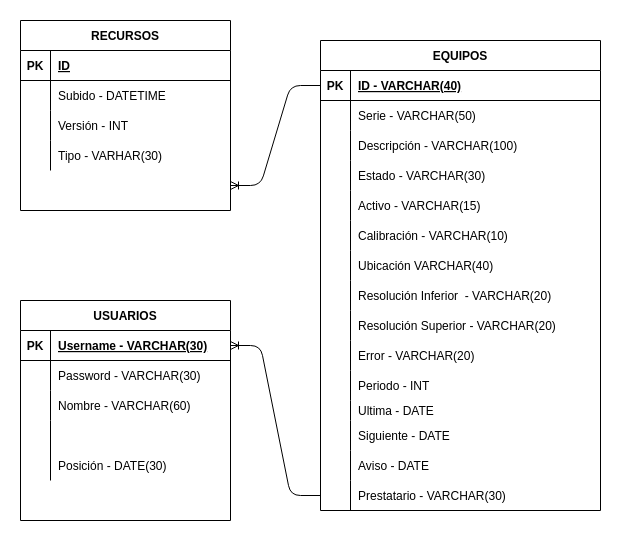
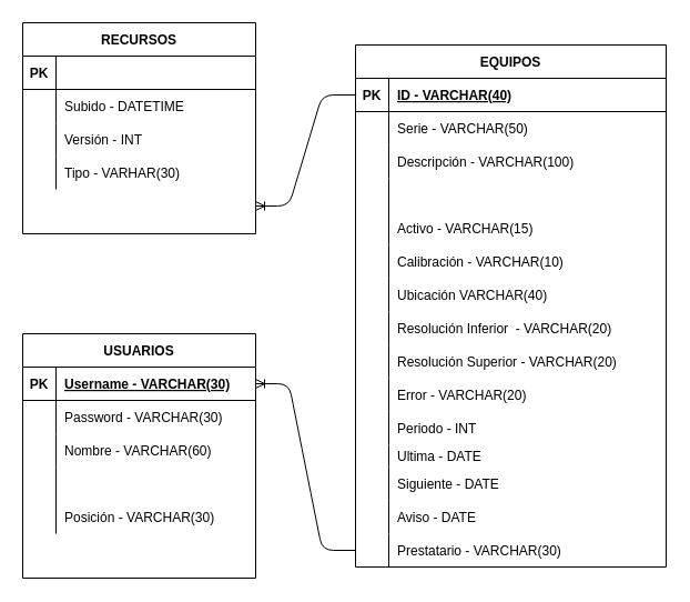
  <mxCell id="0" />
  <mxCell id="1" parent="0" />
  <mxCell id="2" value="EQUIPOS" style="shape=table;startSize=30;container=1;collapsible=1;childLayout=tableLayout;fixedRows=1;rowLines=0;fontStyle=1;align=center;resizeLast=1;" vertex="1" parent="1"><mxGeometry x="320" y="40" width="280" height="470" as="geometry" /></mxCell>
  <mxCell id="3" value="" style="shape=partialRectangle;collapsible=0;dropTarget=0;pointerEvents=0;fillColor=none;top=0;left=0;bottom=1;right=0;points=[[0,0.5],[1,0.5]];portConstraint=eastwest;" vertex="1" parent="2"><mxGeometry y="30" width="280" height="30" as="geometry" /></mxCell>
  <mxCell id="4" value="PK" style="shape=partialRectangle;connectable=0;fillColor=none;top=0;left=0;bottom=0;right=0;fontStyle=1;overflow=hidden;" vertex="1" parent="3"><mxGeometry width="30" height="30" as="geometry" /></mxCell>
  <mxCell id="5" value="ID - VARCHAR(40)" style="shape=partialRectangle;connectable=0;fillColor=none;top=0;left=0;bottom=0;right=0;align=left;spacingLeft=6;fontStyle=5;overflow=hidden;" vertex="1" parent="3"><mxGeometry x="30" width="250" height="30" as="geometry" /></mxCell>
  <mxCell id="6" value="" style="shape=partialRectangle;collapsible=0;dropTarget=0;pointerEvents=0;fillColor=none;top=0;left=0;bottom=0;right=0;points=[[0,0.5],[1,0.5]];portConstraint=eastwest;" vertex="1" parent="2"><mxGeometry y="60" width="280" height="30" as="geometry" /></mxCell>
  <mxCell id="7" value="" style="shape=partialRectangle;connectable=0;fillColor=none;top=0;left=0;bottom=0;right=0;editable=1;overflow=hidden;" vertex="1" parent="6"><mxGeometry width="30" height="30" as="geometry" /></mxCell>
  <mxCell id="8" value="Serie - VARCHAR(50)" style="shape=partialRectangle;connectable=0;fillColor=none;top=0;left=0;bottom=0;right=0;align=left;spacingLeft=6;overflow=hidden;" vertex="1" parent="6"><mxGeometry x="30" width="250" height="30" as="geometry" /></mxCell>
  <mxCell id="9" value="" style="shape=partialRectangle;collapsible=0;dropTarget=0;pointerEvents=0;fillColor=none;top=0;left=0;bottom=0;right=0;points=[[0,0.5],[1,0.5]];portConstraint=eastwest;" vertex="1" parent="2"><mxGeometry y="90" width="280" height="30" as="geometry" /></mxCell>
  <mxCell id="10" value="" style="shape=partialRectangle;connectable=0;fillColor=none;top=0;left=0;bottom=0;right=0;editable=1;overflow=hidden;" vertex="1" parent="9"><mxGeometry width="30" height="30" as="geometry" /></mxCell>
  <mxCell id="11" value="Descripción - VARCHAR(100)" style="shape=partialRectangle;connectable=0;fillColor=none;top=0;left=0;bottom=0;right=0;align=left;spacingLeft=6;overflow=hidden;" vertex="1" parent="9"><mxGeometry x="30" width="250" height="30" as="geometry" /></mxCell>
  <mxCell id="12" value="" style="shape=partialRectangle;collapsible=0;dropTarget=0;pointerEvents=0;fillColor=none;top=0;left=0;bottom=0;right=0;points=[[0,0.5],[1,0.5]];portConstraint=eastwest;" vertex="1" parent="2"><mxGeometry y="120" width="280" height="30" as="geometry" /></mxCell>
  <mxCell id="13" value="" style="shape=partialRectangle;connectable=0;fillColor=none;top=0;left=0;bottom=0;right=0;editable=1;overflow=hidden;" vertex="1" parent="12"><mxGeometry width="30" height="30" as="geometry" /></mxCell>
- <mxCell id="14" value="Estado - VARCHAR(30)" style="shape=partialRectangle;connectable=0;fillColor=none;top=0;left=0;bottom=0;right=0;align=left;spacingLeft=6;overflow=hidden;" vertex="1" parent="12"><mxGeometry x="30" width="250" height="30" as="geometry" /></mxCell>
  <mxCell id="15" value="" style="shape=partialRectangle;collapsible=0;dropTarget=0;pointerEvents=0;fillColor=none;top=0;left=0;bottom=0;right=0;points=[[0,0.5],[1,0.5]];portConstraint=eastwest;" vertex="1" parent="2"><mxGeometry y="150" width="280" height="30" as="geometry" /></mxCell>
  <mxCell id="16" value="" style="shape=partialRectangle;connectable=0;fillColor=none;top=0;left=0;bottom=0;right=0;editable=1;overflow=hidden;" vertex="1" parent="15"><mxGeometry width="30" height="30" as="geometry" /></mxCell>
  <mxCell id="17" value="Activo - VARCHAR(15)" style="shape=partialRectangle;connectable=0;fillColor=none;top=0;left=0;bottom=0;right=0;align=left;spacingLeft=6;overflow=hidden;" vertex="1" parent="15"><mxGeometry x="30" width="250" height="30" as="geometry" /></mxCell>
  <mxCell id="18" value="" style="shape=partialRectangle;collapsible=0;dropTarget=0;pointerEvents=0;fillColor=none;top=0;left=0;bottom=0;right=0;points=[[0,0.5],[1,0.5]];portConstraint=eastwest;" vertex="1" parent="2"><mxGeometry y="180" width="280" height="30" as="geometry" /></mxCell>
  <mxCell id="19" value="" style="shape=partialRectangle;connectable=0;fillColor=none;top=0;left=0;bottom=0;right=0;editable=1;overflow=hidden;" vertex="1" parent="18"><mxGeometry width="30" height="30" as="geometry" /></mxCell>
  <mxCell id="20" value="Calibración - VARCHAR(10)" style="shape=partialRectangle;connectable=0;fillColor=none;top=0;left=0;bottom=0;right=0;align=left;spacingLeft=6;overflow=hidden;" vertex="1" parent="18"><mxGeometry x="30" width="250" height="30" as="geometry" /></mxCell>
  <mxCell id="21" value="" style="shape=partialRectangle;collapsible=0;dropTarget=0;pointerEvents=0;fillColor=none;top=0;left=0;bottom=0;right=0;points=[[0,0.5],[1,0.5]];portConstraint=eastwest;" vertex="1" parent="2"><mxGeometry y="210" width="280" height="30" as="geometry" /></mxCell>
  <mxCell id="22" value="" style="shape=partialRectangle;connectable=0;fillColor=none;top=0;left=0;bottom=0;right=0;editable=1;overflow=hidden;" vertex="1" parent="21"><mxGeometry width="30" height="30" as="geometry" /></mxCell>
  <mxCell id="23" value="Ubicación VARCHAR(40)" style="shape=partialRectangle;connectable=0;fillColor=none;top=0;left=0;bottom=0;right=0;align=left;spacingLeft=6;overflow=hidden;" vertex="1" parent="21"><mxGeometry x="30" width="250" height="30" as="geometry" /></mxCell>
  <mxCell id="24" value="" style="shape=partialRectangle;collapsible=0;dropTarget=0;pointerEvents=0;fillColor=none;top=0;left=0;bottom=0;right=0;points=[[0,0.5],[1,0.5]];portConstraint=eastwest;" vertex="1" parent="2"><mxGeometry y="240" width="280" height="30" as="geometry" /></mxCell>
  <mxCell id="25" value="" style="shape=partialRectangle;connectable=0;fillColor=none;top=0;left=0;bottom=0;right=0;editable=1;overflow=hidden;" vertex="1" parent="24"><mxGeometry width="30" height="30" as="geometry" /></mxCell>
  <mxCell id="26" value="Resolución Inferior  - VARCHAR(20)" style="shape=partialRectangle;connectable=0;fillColor=none;top=0;left=0;bottom=0;right=0;align=left;spacingLeft=6;overflow=hidden;" vertex="1" parent="24"><mxGeometry x="30" width="250" height="30" as="geometry" /></mxCell>
  <mxCell id="27" value="" style="shape=partialRectangle;collapsible=0;dropTarget=0;pointerEvents=0;fillColor=none;top=0;left=0;bottom=0;right=0;points=[[0,0.5],[1,0.5]];portConstraint=eastwest;" vertex="1" parent="2"><mxGeometry y="270" width="280" height="30" as="geometry" /></mxCell>
  <mxCell id="28" value="" style="shape=partialRectangle;connectable=0;fillColor=none;top=0;left=0;bottom=0;right=0;editable=1;overflow=hidden;" vertex="1" parent="27"><mxGeometry width="30" height="30" as="geometry" /></mxCell>
  <mxCell id="29" value="Resolución Superior - VARCHAR(20)" style="shape=partialRectangle;connectable=0;fillColor=none;top=0;left=0;bottom=0;right=0;align=left;spacingLeft=6;overflow=hidden;" vertex="1" parent="27"><mxGeometry x="30" width="250" height="30" as="geometry" /></mxCell>
  <mxCell id="30" value="" style="shape=partialRectangle;collapsible=0;dropTarget=0;pointerEvents=0;fillColor=none;top=0;left=0;bottom=0;right=0;points=[[0,0.5],[1,0.5]];portConstraint=eastwest;" vertex="1" parent="2"><mxGeometry y="300" width="280" height="30" as="geometry" /></mxCell>
  <mxCell id="31" value="" style="shape=partialRectangle;connectable=0;fillColor=none;top=0;left=0;bottom=0;right=0;editable=1;overflow=hidden;" vertex="1" parent="30"><mxGeometry width="30" height="30" as="geometry" /></mxCell>
  <mxCell id="32" value="Error - VARCHAR(20)" style="shape=partialRectangle;connectable=0;fillColor=none;top=0;left=0;bottom=0;right=0;align=left;spacingLeft=6;overflow=hidden;" vertex="1" parent="30"><mxGeometry x="30" width="250" height="30" as="geometry" /></mxCell>
  <mxCell id="33" value="" style="shape=partialRectangle;collapsible=0;dropTarget=0;pointerEvents=0;fillColor=none;top=0;left=0;bottom=0;right=0;points=[[0,0.5],[1,0.5]];portConstraint=eastwest;" vertex="1" parent="2"><mxGeometry y="330" width="280" height="30" as="geometry" /></mxCell>
  <mxCell id="34" value="" style="shape=partialRectangle;connectable=0;fillColor=none;top=0;left=0;bottom=0;right=0;editable=1;overflow=hidden;" vertex="1" parent="33"><mxGeometry width="30" height="30" as="geometry" /></mxCell>
  <mxCell id="35" value="Periodo - INT" style="shape=partialRectangle;connectable=0;fillColor=none;top=0;left=0;bottom=0;right=0;align=left;spacingLeft=6;overflow=hidden;" vertex="1" parent="33"><mxGeometry x="30" width="250" height="30" as="geometry" /></mxCell>
  <mxCell id="36" value="" style="shape=partialRectangle;collapsible=0;dropTarget=0;pointerEvents=0;fillColor=none;top=0;left=0;bottom=0;right=0;points=[[0,0.5],[1,0.5]];portConstraint=eastwest;" vertex="1" parent="2"><mxGeometry y="360" width="280" height="20" as="geometry" /></mxCell>
  <mxCell id="37" value="" style="shape=partialRectangle;connectable=0;fillColor=none;top=0;left=0;bottom=0;right=0;editable=1;overflow=hidden;" vertex="1" parent="36"><mxGeometry width="30" height="20" as="geometry" /></mxCell>
  <mxCell id="38" value="Ultima - DATE" style="shape=partialRectangle;connectable=0;fillColor=none;top=0;left=0;bottom=0;right=0;align=left;spacingLeft=6;overflow=hidden;" vertex="1" parent="36"><mxGeometry x="30" width="250" height="20" as="geometry" /></mxCell>
  <mxCell id="39" value="" style="shape=partialRectangle;collapsible=0;dropTarget=0;pointerEvents=0;fillColor=none;top=0;left=0;bottom=0;right=0;points=[[0,0.5],[1,0.5]];portConstraint=eastwest;" vertex="1" parent="2"><mxGeometry y="380" width="280" height="30" as="geometry" /></mxCell>
  <mxCell id="40" value="" style="shape=partialRectangle;connectable=0;fillColor=none;top=0;left=0;bottom=0;right=0;editable=1;overflow=hidden;" vertex="1" parent="39"><mxGeometry width="30" height="30" as="geometry" /></mxCell>
  <mxCell id="41" value="Siguiente - DATE" style="shape=partialRectangle;connectable=0;fillColor=none;top=0;left=0;bottom=0;right=0;align=left;spacingLeft=6;overflow=hidden;" vertex="1" parent="39"><mxGeometry x="30" width="250" height="30" as="geometry" /></mxCell>
  <mxCell id="42" value="" style="shape=partialRectangle;collapsible=0;dropTarget=0;pointerEvents=0;fillColor=none;top=0;left=0;bottom=0;right=0;points=[[0,0.5],[1,0.5]];portConstraint=eastwest;" vertex="1" parent="2"><mxGeometry y="410" width="280" height="30" as="geometry" /></mxCell>
  <mxCell id="43" value="" style="shape=partialRectangle;connectable=0;fillColor=none;top=0;left=0;bottom=0;right=0;editable=1;overflow=hidden;" vertex="1" parent="42"><mxGeometry width="30" height="30" as="geometry" /></mxCell>
  <mxCell id="44" value="Aviso - DATE" style="shape=partialRectangle;connectable=0;fillColor=none;top=0;left=0;bottom=0;right=0;align=left;spacingLeft=6;overflow=hidden;" vertex="1" parent="42"><mxGeometry x="30" width="250" height="30" as="geometry" /></mxCell>
  <mxCell id="45" value="" style="shape=partialRectangle;collapsible=0;dropTarget=0;pointerEvents=0;fillColor=none;top=0;left=0;bottom=0;right=0;points=[[0,0.5],[1,0.5]];portConstraint=eastwest;" vertex="1" parent="2"><mxGeometry y="440" width="280" height="30" as="geometry" /></mxCell>
  <mxCell id="46" value="" style="shape=partialRectangle;connectable=0;fillColor=none;top=0;left=0;bottom=0;right=0;editable=1;overflow=hidden;" vertex="1" parent="45"><mxGeometry width="30" height="30" as="geometry" /></mxCell>
  <mxCell id="47" value="Prestatario - VARCHAR(30)" style="shape=partialRectangle;connectable=0;fillColor=none;top=0;left=0;bottom=0;right=0;align=left;spacingLeft=6;overflow=hidden;" vertex="1" parent="45"><mxGeometry x="30" width="250" height="30" as="geometry" /></mxCell>
  <mxCell id="48" value="USUARIOS" style="shape=table;startSize=30;container=1;collapsible=1;childLayout=tableLayout;fixedRows=1;rowLines=0;fontStyle=1;align=center;resizeLast=1;" vertex="1" parent="1"><mxGeometry x="20" width="210" height="220" as="geometry" y="300" /></mxCell>
  <mxCell id="49" value="" style="shape=partialRectangle;collapsible=0;dropTarget=0;pointerEvents=0;fillColor=none;top=0;left=0;bottom=1;right=0;points=[[0,0.5],[1,0.5]];portConstraint=eastwest;" vertex="1" parent="48"><mxGeometry y="30" width="210" height="30" as="geometry" /></mxCell>
  <mxCell id="50" value="PK" style="shape=partialRectangle;connectable=0;fillColor=none;top=0;left=0;bottom=0;right=0;fontStyle=1;overflow=hidden;" vertex="1" parent="49"><mxGeometry width="30" height="30" as="geometry" /></mxCell>
  <mxCell id="51" value="Username - VARCHAR(30)" style="shape=partialRectangle;connectable=0;fillColor=none;top=0;left=0;bottom=0;right=0;align=left;spacingLeft=6;fontStyle=5;overflow=hidden;" vertex="1" parent="49"><mxGeometry x="30" width="180" height="30" as="geometry" /></mxCell>
  <mxCell id="52" value="" style="shape=partialRectangle;collapsible=0;dropTarget=0;pointerEvents=0;fillColor=none;top=0;left=0;bottom=0;right=0;points=[[0,0.5],[1,0.5]];portConstraint=eastwest;" vertex="1" parent="48"><mxGeometry y="60" width="210" height="30" as="geometry" /></mxCell>
  <mxCell id="53" value="" style="shape=partialRectangle;connectable=0;fillColor=none;top=0;left=0;bottom=0;right=0;editable=1;overflow=hidden;" vertex="1" parent="52"><mxGeometry width="30" height="30" as="geometry" /></mxCell>
  <mxCell id="54" value="Password - VARCHAR(30)" style="shape=partialRectangle;connectable=0;fillColor=none;top=0;left=0;bottom=0;right=0;align=left;spacingLeft=6;overflow=hidden;" vertex="1" parent="52"><mxGeometry x="30" width="180" height="30" as="geometry" /></mxCell>
  <mxCell id="55" value="" style="shape=partialRectangle;collapsible=0;dropTarget=0;pointerEvents=0;fillColor=none;top=0;left=0;bottom=0;right=0;points=[[0,0.5],[1,0.5]];portConstraint=eastwest;" vertex="1" parent="48"><mxGeometry y="90" width="210" height="30" as="geometry" /></mxCell>
  <mxCell id="56" value="" style="shape=partialRectangle;connectable=0;fillColor=none;top=0;left=0;bottom=0;right=0;editable=1;overflow=hidden;" vertex="1" parent="55"><mxGeometry width="30" height="30" as="geometry" /></mxCell>
  <mxCell id="57" value="Nombre - VARCHAR(60)" style="shape=partialRectangle;connectable=0;fillColor=none;top=0;left=0;bottom=0;right=0;align=left;spacingLeft=6;overflow=hidden;" vertex="1" parent="55"><mxGeometry x="30" width="180" height="30" as="geometry" /></mxCell>
  <mxCell id="58" value="" style="shape=partialRectangle;collapsible=0;dropTarget=0;pointerEvents=0;fillColor=none;top=0;left=0;bottom=0;right=0;points=[[0,0.5],[1,0.5]];portConstraint=eastwest;" vertex="1" parent="48"><mxGeometry y="120" width="210" height="30" as="geometry" /></mxCell>
  <mxCell id="59" value="" style="shape=partialRectangle;connectable=0;fillColor=none;top=0;left=0;bottom=0;right=0;editable=1;overflow=hidden;" vertex="1" parent="58"><mxGeometry width="30" height="30" as="geometry" /></mxCell>
  <mxCell id="60" value="" style="shape=partialRectangle;collapsible=0;dropTarget=0;pointerEvents=0;fillColor=none;top=0;left=0;bottom=0;right=0;points=[[0,0.5],[1,0.5]];portConstraint=eastwest;" vertex="1" parent="48"><mxGeometry y="150" width="210" height="30" as="geometry" /></mxCell>
  <mxCell id="61" value="" style="shape=partialRectangle;connectable=0;fillColor=none;top=0;left=0;bottom=0;right=0;editable=1;overflow=hidden;" vertex="1" parent="60"><mxGeometry width="30" height="30" as="geometry" /></mxCell>
- <mxCell id="62" value="Posición - DATE(30)" style="shape=partialRectangle;connectable=0;fillColor=none;top=0;left=0;bottom=0;right=0;align=left;spacingLeft=6;overflow=hidden;" vertex="1" parent="60"><mxGeometry x="30" width="180" height="30" as="geometry" /></mxCell>
+ <mxCell id="62" value="Posición - VARCHAR(30)" style="shape=partialRectangle;connectable=0;fillColor=none;top=0;left=0;bottom=0;right=0;align=left;spacingLeft=6;overflow=hidden;" vertex="1" parent="60"><mxGeometry x="30" width="180" height="30" as="geometry" /></mxCell>
  <mxCell id="63" value="" style="shape=partialRectangle;collapsible=0;dropTarget=0;pointerEvents=0;fillColor=none;top=0;left=0;bottom=0;right=0;points=[[0,0.5],[1,0.5]];portConstraint=eastwest;" vertex="1" parent="48"><mxGeometry y="180" width="210" height="30" as="geometry" /></mxCell>
  <mxCell id="64" value="" style="shape=partialRectangle;connectable=0;fillColor=none;top=0;left=0;bottom=0;right=0;editable=1;overflow=hidden;" vertex="1" parent="63"><mxGeometry width="30" height="30" as="geometry" /></mxCell>
  <mxCell id="65" value="" style="edgeStyle=entityRelationEdgeStyle;fontSize=12;html=1;endArrow=ERoneToMany;exitX=0;exitY=0.5;exitDx=0;exitDy=0;entryX=1;entryY=0.5;entryDx=0;entryDy=0;" edge="1" parent="1" source="45" target="49"><mxGeometry width="100" height="100" relative="1" as="geometry"><mxPoint x="120" y="800" as="sourcePoint" /><mxPoint x="220" y="700" as="targetPoint" /></mxGeometry></mxCell>
  <mxCell id="66" value="RECURSOS" style="shape=table;startSize=30;container=1;collapsible=1;childLayout=tableLayout;fixedRows=1;rowLines=0;fontStyle=1;align=center;resizeLast=1;" vertex="1" parent="1"><mxGeometry x="20" y="20" width="210" height="190" as="geometry" /></mxCell>
  <mxCell id="67" value="" style="shape=partialRectangle;collapsible=0;dropTarget=0;pointerEvents=0;fillColor=none;top=0;left=0;bottom=1;right=0;points=[[0,0.5],[1,0.5]];portConstraint=eastwest;" vertex="1" parent="66"><mxGeometry y="30" width="210" height="30" as="geometry" /></mxCell>
  <mxCell id="68" value="PK" style="shape=partialRectangle;connectable=0;fillColor=none;top=0;left=0;bottom=0;right=0;fontStyle=1;overflow=hidden;" vertex="1" parent="67"><mxGeometry width="30" height="30" as="geometry" /></mxCell>
- <mxCell id="69" value="ID" style="shape=partialRectangle;connectable=0;fillColor=none;top=0;left=0;bottom=0;right=0;align=left;spacingLeft=6;fontStyle=5;overflow=hidden;" vertex="1" parent="67"><mxGeometry x="30" width="180" height="30" as="geometry" /></mxCell>
  <mxCell id="70" value="" style="shape=partialRectangle;collapsible=0;dropTarget=0;pointerEvents=0;fillColor=none;top=0;left=0;bottom=0;right=0;points=[[0,0.5],[1,0.5]];portConstraint=eastwest;" vertex="1" parent="66"><mxGeometry y="60" width="210" height="30" as="geometry" /></mxCell>
  <mxCell id="71" value="" style="shape=partialRectangle;connectable=0;fillColor=none;top=0;left=0;bottom=0;right=0;editable=1;overflow=hidden;" vertex="1" parent="70"><mxGeometry width="30" height="30" as="geometry" /></mxCell>
  <mxCell id="72" value="Subido - DATETIME" style="shape=partialRectangle;connectable=0;fillColor=none;top=0;left=0;bottom=0;right=0;align=left;spacingLeft=6;overflow=hidden;" vertex="1" parent="70"><mxGeometry x="30" width="180" height="30" as="geometry" /></mxCell>
  <mxCell id="73" value="" style="shape=partialRectangle;collapsible=0;dropTarget=0;pointerEvents=0;fillColor=none;top=0;left=0;bottom=0;right=0;points=[[0,0.5],[1,0.5]];portConstraint=eastwest;" vertex="1" parent="66"><mxGeometry y="90" width="210" height="30" as="geometry" /></mxCell>
  <mxCell id="74" value="" style="shape=partialRectangle;connectable=0;fillColor=none;top=0;left=0;bottom=0;right=0;editable=1;overflow=hidden;" vertex="1" parent="73"><mxGeometry width="30" height="30" as="geometry" /></mxCell>
  <mxCell id="75" value="Versión - INT" style="shape=partialRectangle;connectable=0;fillColor=none;top=0;left=0;bottom=0;right=0;align=left;spacingLeft=6;overflow=hidden;" vertex="1" parent="73"><mxGeometry x="30" width="180" height="30" as="geometry" /></mxCell>
  <mxCell id="76" value="" style="shape=partialRectangle;collapsible=0;dropTarget=0;pointerEvents=0;fillColor=none;top=0;left=0;bottom=0;right=0;points=[[0,0.5],[1,0.5]];portConstraint=eastwest;" vertex="1" parent="66"><mxGeometry y="120" width="210" height="30" as="geometry" /></mxCell>
  <mxCell id="77" value="" style="shape=partialRectangle;connectable=0;fillColor=none;top=0;left=0;bottom=0;right=0;editable=1;overflow=hidden;" vertex="1" parent="76"><mxGeometry width="30" height="30" as="geometry" /></mxCell>
  <mxCell id="78" value="Tipo - VARHAR(30)" style="shape=partialRectangle;connectable=0;fillColor=none;top=0;left=0;bottom=0;right=0;align=left;spacingLeft=6;overflow=hidden;" vertex="1" parent="76"><mxGeometry x="30" width="180" height="30" as="geometry" /></mxCell>
  <mxCell id="79" value="" style="shape=partialRectangle;collapsible=0;dropTarget=0;pointerEvents=0;fillColor=none;top=0;left=0;bottom=0;right=0;points=[[0,0.5],[1,0.5]];portConstraint=eastwest;" vertex="1" parent="66"><mxGeometry y="150" width="210" height="30" as="geometry" /></mxCell>
  <mxCell id="80" value="" style="shape=partialRectangle;connectable=0;fillColor=none;top=0;left=0;bottom=0;right=0;editable=1;overflow=hidden;" vertex="1" parent="79"><mxGeometry width="30" height="30" as="geometry" /></mxCell>
  <mxCell id="81" value="" style="edgeStyle=entityRelationEdgeStyle;fontSize=12;html=1;endArrow=ERoneToMany;entryX=1;entryY=0.5;entryDx=0;entryDy=0;exitX=0;exitY=0.5;exitDx=0;exitDy=0;" edge="1" parent="1" source="3" target="79"><mxGeometry width="100" height="100" relative="1" as="geometry"><mxPoint x="230" y="280" as="sourcePoint" /><mxPoint x="330" y="180" as="targetPoint" /></mxGeometry></mxCell>
